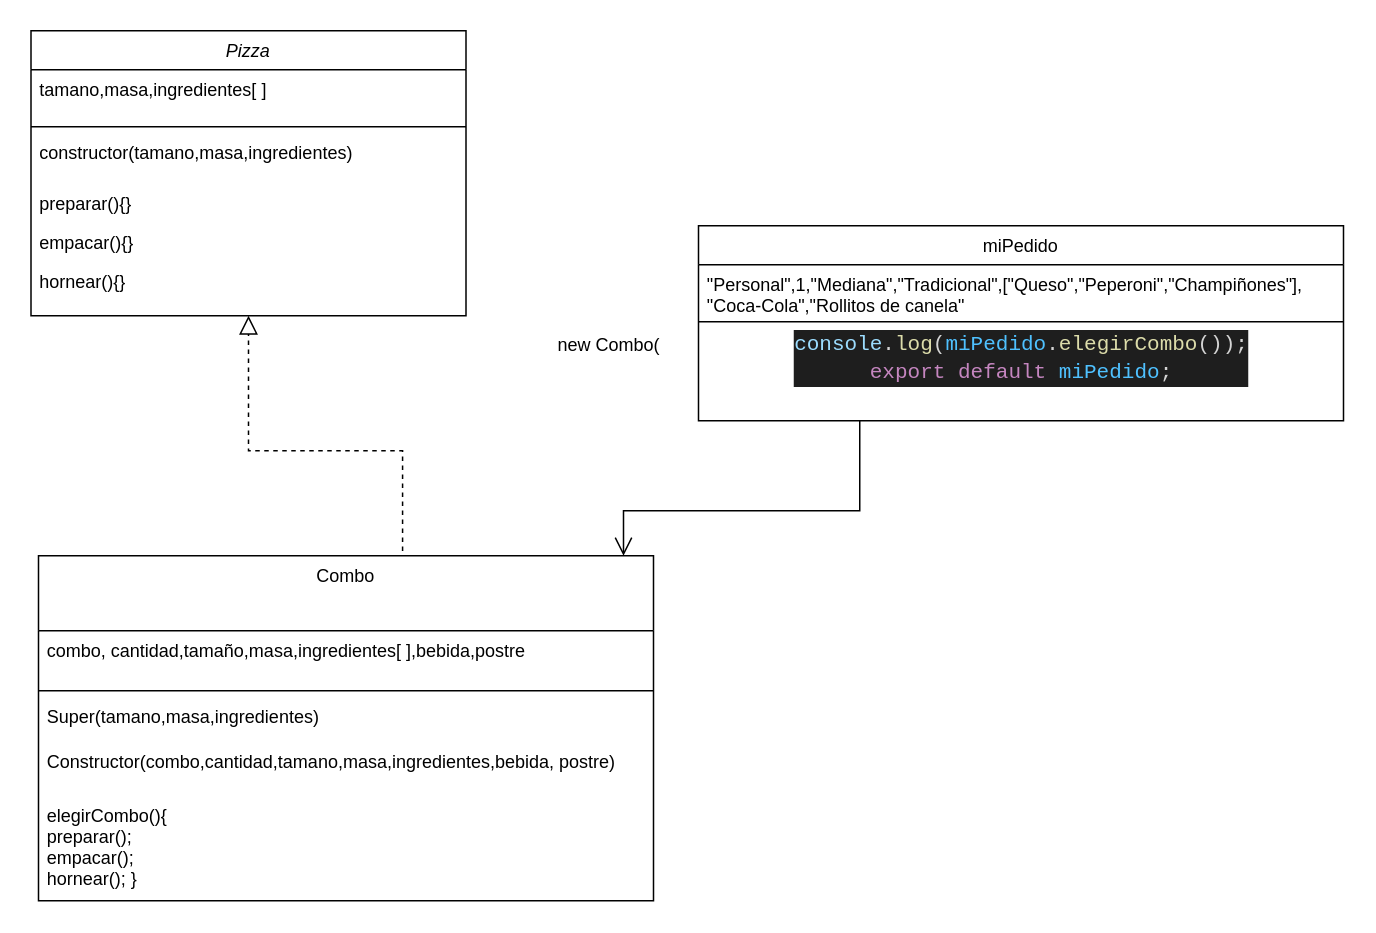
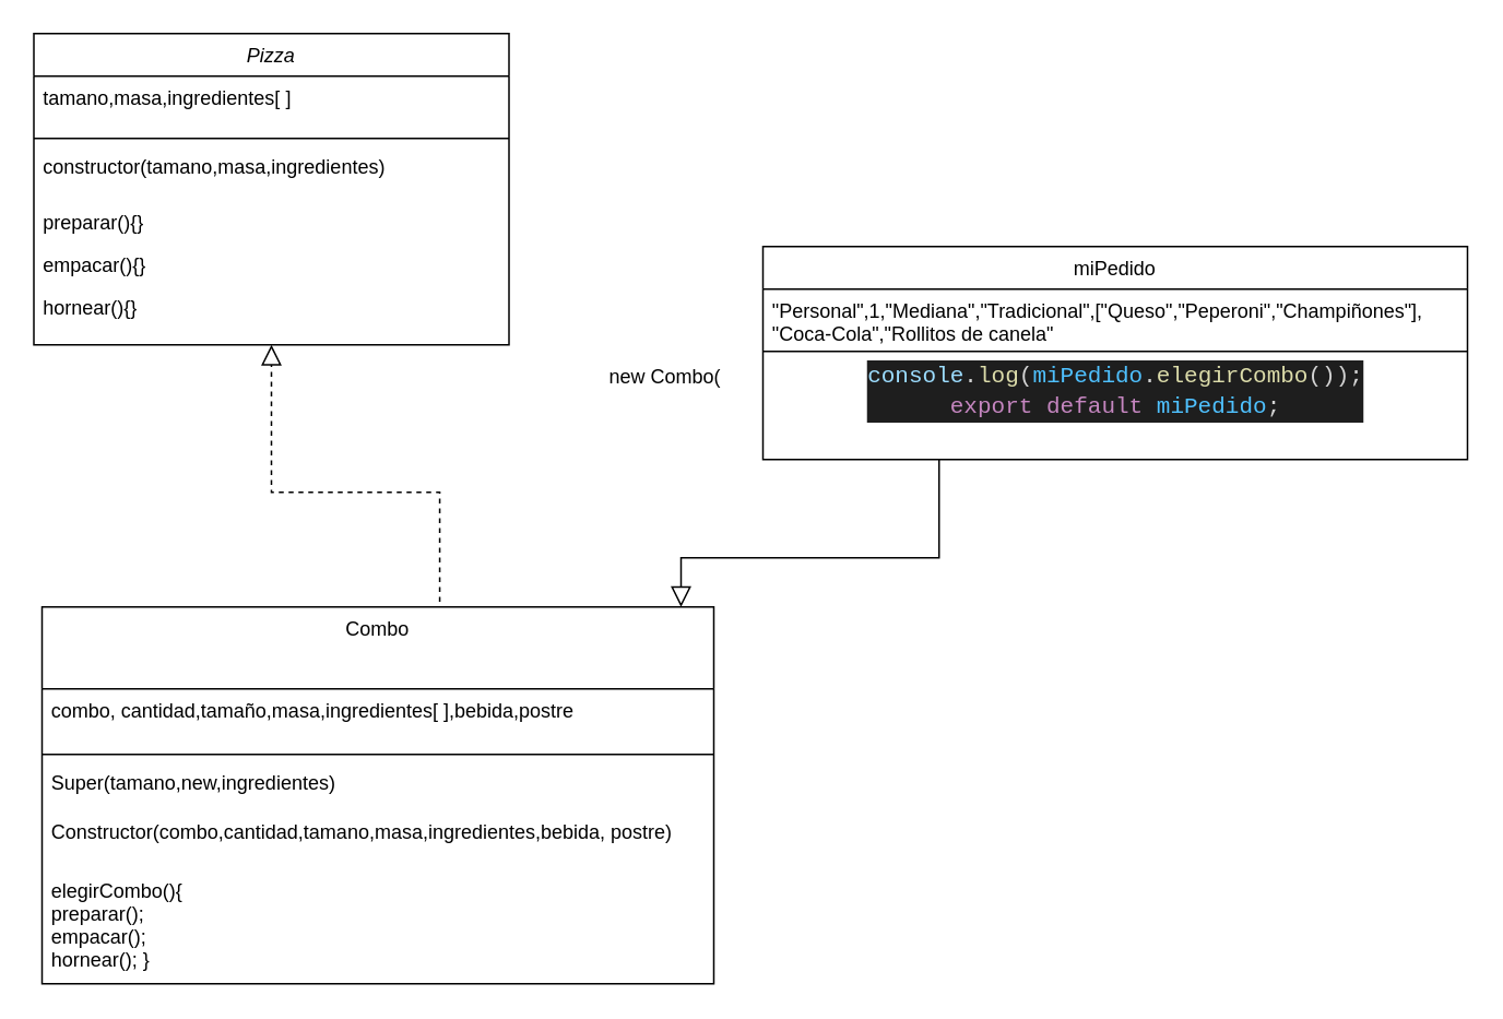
  <mxCell id="0" />
  <mxCell id="1" parent="0" />
  <mxCell id="2" value="" style="endArrow=block;endSize=10;endFill=0;shadow=0;strokeWidth=1;rounded=0;edgeStyle=elbowEdgeStyle;elbow=vertical;exitX=0.592;exitY=-0.014;exitDx=0;exitDy=0;exitPerimeter=0;dashed=1;" parent="1" source="12" target="5" edge="1"><mxGeometry width="160" relative="1" as="geometry"><mxPoint x="295" y="290" as="sourcePoint" /><mxPoint x="195" y="201" as="targetPoint" /><Array as="points"><mxPoint x="335" y="300" /><mxPoint x="185" y="260" /></Array></mxGeometry></mxCell>
  <mxCell id="3" value="new Combo(" style="text;html=1;align=center;verticalAlign=middle;resizable=0;points=[];autosize=1;" parent="1" vertex="1"><mxGeometry x="365" y="220" width="80" height="20" as="geometry" /></mxCell>
- <mxCell id="4" value="" style="endArrow=open;endSize=10;endFill=0;shadow=0;strokeWidth=1;rounded=0;edgeStyle=elbowEdgeStyle;elbow=vertical;exitX=0.25;exitY=1;exitDx=0;exitDy=0;" parent="1" source="18" edge="1" target="12"><mxGeometry width="160" relative="1" as="geometry"><mxPoint x="815" y="440" as="sourcePoint" /><mxPoint x="425" y="330" as="targetPoint" /><Array as="points"><mxPoint x="415" y="340" /><mxPoint x="605" y="290" /><mxPoint x="415" y="310" /><mxPoint x="635" y="300" /><mxPoint x="455" y="290" /><mxPoint x="435" y="310" /><mxPoint x="475" y="370" /><mxPoint x="505" y="310" /><mxPoint x="665" y="410" /><mxPoint x="675" y="450" /><mxPoint x="540.84" y="352" /></Array></mxGeometry></mxCell>
+ <mxCell id="4" value="" style="endArrow=block;endSize=10;endFill=0;shadow=0;strokeWidth=1;rounded=0;edgeStyle=elbowEdgeStyle;elbow=vertical;exitX=0.25;exitY=1;exitDx=0;exitDy=0;" parent="1" source="18" edge="1" target="12"><mxGeometry width="160" relative="1" as="geometry"><mxPoint x="815" y="440" as="sourcePoint" /><mxPoint x="425" y="330" as="targetPoint" /><Array as="points"><mxPoint x="415" y="340" /><mxPoint x="605" y="290" /><mxPoint x="415" y="310" /><mxPoint x="635" y="300" /><mxPoint x="455" y="290" /><mxPoint x="435" y="310" /><mxPoint x="475" y="370" /><mxPoint x="505" y="310" /><mxPoint x="665" y="410" /><mxPoint x="675" y="450" /><mxPoint x="540.84" y="352" /></Array></mxGeometry></mxCell>
  <mxCell id="5" value="Pizza" style="swimlane;fontStyle=2;align=center;verticalAlign=top;childLayout=stackLayout;horizontal=1;startSize=26;horizontalStack=0;resizeParent=1;resizeLast=0;collapsible=1;marginBottom=0;rounded=0;shadow=0;strokeWidth=1;" parent="1" vertex="1"><mxGeometry x="20" y="20" width="290" height="190" as="geometry"><mxRectangle x="230" y="140" width="160" height="26" as="alternateBounds" /></mxGeometry></mxCell>
  <mxCell id="6" value="tamano,masa,ingredientes[ ]" style="text;align=left;verticalAlign=top;spacingLeft=4;spacingRight=4;overflow=hidden;rotatable=0;points=[[0,0.5],[1,0.5]];portConstraint=eastwest;" parent="5" vertex="1"><mxGeometry y="26" width="290" height="34" as="geometry" /></mxCell>
  <mxCell id="7" value="" style="line;html=1;strokeWidth=1;align=left;verticalAlign=middle;spacingTop=-1;spacingLeft=3;spacingRight=3;rotatable=0;labelPosition=right;points=[];portConstraint=eastwest;" parent="5" vertex="1"><mxGeometry y="60" width="290" height="8" as="geometry" /></mxCell>
  <mxCell id="8" value="constructor(tamano,masa,ingredientes)" style="text;align=left;verticalAlign=top;spacingLeft=4;spacingRight=4;overflow=hidden;rotatable=0;points=[[0,0.5],[1,0.5]];portConstraint=eastwest;" vertex="1" parent="5"><mxGeometry y="68" width="290" height="34" as="geometry" /></mxCell>
  <mxCell id="9" value="preparar(){}" style="text;align=left;verticalAlign=top;spacingLeft=4;spacingRight=4;overflow=hidden;rotatable=0;points=[[0,0.5],[1,0.5]];portConstraint=eastwest;" parent="5" vertex="1"><mxGeometry y="102" width="290" height="26" as="geometry" /></mxCell>
  <mxCell id="10" value="empacar(){}" style="text;align=left;verticalAlign=top;spacingLeft=4;spacingRight=4;overflow=hidden;rotatable=0;points=[[0,0.5],[1,0.5]];portConstraint=eastwest;" vertex="1" parent="5"><mxGeometry y="128" width="290" height="26" as="geometry" /></mxCell>
  <mxCell id="11" value="hornear(){}" style="text;align=left;verticalAlign=top;spacingLeft=4;spacingRight=4;overflow=hidden;rotatable=0;points=[[0,0.5],[1,0.5]];portConstraint=eastwest;" vertex="1" parent="5"><mxGeometry y="154" width="290" height="26" as="geometry" /></mxCell>
  <mxCell id="12" value="Combo" style="swimlane;fontStyle=0;align=center;verticalAlign=top;childLayout=stackLayout;horizontal=1;startSize=50;horizontalStack=0;resizeParent=1;resizeLast=0;collapsible=1;marginBottom=0;rounded=0;shadow=0;strokeWidth=1;" parent="1" vertex="1"><mxGeometry x="25" y="370" width="410" height="230" as="geometry"><mxRectangle x="130" y="380" width="160" height="26" as="alternateBounds" /></mxGeometry></mxCell>
  <mxCell id="13" value="combo, cantidad,tamaño,masa,ingredientes[ ],bebida,postre" style="text;align=left;verticalAlign=top;spacingLeft=4;spacingRight=4;overflow=hidden;rotatable=0;points=[[0,0.5],[1,0.5]];portConstraint=eastwest;" parent="12" vertex="1"><mxGeometry y="50" width="410" height="36" as="geometry" /></mxCell>
  <mxCell id="14" value="" style="line;html=1;strokeWidth=1;align=left;verticalAlign=middle;spacingTop=-1;spacingLeft=3;spacingRight=3;rotatable=0;labelPosition=right;points=[];portConstraint=eastwest;" parent="12" vertex="1"><mxGeometry y="86" width="410" height="8" as="geometry" /></mxCell>
- <mxCell id="15" value="Super(tamano,masa,ingredientes)" style="text;align=left;verticalAlign=top;spacingLeft=4;spacingRight=4;overflow=hidden;rotatable=0;points=[[0,0.5],[1,0.5]];portConstraint=eastwest;" parent="12" vertex="1"><mxGeometry y="94" width="410" height="30" as="geometry" /></mxCell>
+ <mxCell id="15" value="Super(tamano,new,ingredientes)" style="text;align=left;verticalAlign=top;spacingLeft=4;spacingRight=4;overflow=hidden;rotatable=0;points=[[0,0.5],[1,0.5]];portConstraint=eastwest;" parent="12" vertex="1"><mxGeometry y="94" width="410" height="30" as="geometry" /></mxCell>
  <mxCell id="16" value="Constructor(combo,cantidad,tamano,masa,ingredientes,bebida, postre)" style="text;align=left;verticalAlign=top;spacingLeft=4;spacingRight=4;overflow=hidden;rotatable=0;points=[[0,0.5],[1,0.5]];portConstraint=eastwest;" vertex="1" parent="12"><mxGeometry y="124" width="410" height="36" as="geometry" /></mxCell>
  <mxCell id="17" value="elegirCombo(){&#10;preparar();&#10;empacar();&#10;hornear(); }" style="text;align=left;verticalAlign=top;spacingLeft=4;spacingRight=4;overflow=hidden;rotatable=0;points=[[0,0.5],[1,0.5]];portConstraint=eastwest;" vertex="1" parent="12"><mxGeometry y="160" width="410" height="70" as="geometry" /></mxCell>
  <mxCell id="18" value="miPedido" style="swimlane;fontStyle=0;align=center;verticalAlign=top;childLayout=stackLayout;horizontal=1;startSize=26;horizontalStack=0;resizeParent=1;resizeLast=0;collapsible=1;marginBottom=0;rounded=0;shadow=0;strokeWidth=1;" parent="1" vertex="1"><mxGeometry x="465" y="150" width="430" height="130" as="geometry"><mxRectangle x="130" y="380" width="160" height="26" as="alternateBounds" /></mxGeometry></mxCell>
  <mxCell id="19" value="&quot;Personal&quot;,1,&quot;Mediana&quot;,&quot;Tradicional&quot;,[&quot;Queso&quot;,&quot;Peperoni&quot;,&quot;Champiñones&quot;],&#10;&quot;Coca-Cola&quot;,&quot;Rollitos de canela&quot;" style="text;align=left;verticalAlign=top;spacingLeft=4;spacingRight=4;overflow=hidden;rotatable=0;points=[[0,0.5],[1,0.5]];portConstraint=eastwest;" parent="18" vertex="1"><mxGeometry y="26" width="430" height="34" as="geometry" /></mxCell>
  <mxCell id="20" value="" style="line;html=1;strokeWidth=1;align=left;verticalAlign=middle;spacingTop=-1;spacingLeft=3;spacingRight=3;rotatable=0;labelPosition=right;points=[];portConstraint=eastwest;" parent="18" vertex="1"><mxGeometry y="60" width="430" height="8" as="geometry" /></mxCell>
  <mxCell id="21" value="&lt;div style=&quot;color: rgb(212 , 212 , 212) ; background-color: rgb(30 , 30 , 30) ; font-family: &amp;#34;consolas&amp;#34; , &amp;#34;courier new&amp;#34; , monospace ; font-weight: normal ; font-size: 14px ; line-height: 19px&quot;&gt;&lt;div&gt;&lt;span style=&quot;color: #9cdcfe&quot;&gt;console&lt;/span&gt;&lt;span style=&quot;color: #d4d4d4&quot;&gt;.&lt;/span&gt;&lt;span style=&quot;color: #dcdcaa&quot;&gt;log&lt;/span&gt;&lt;span style=&quot;color: #d4d4d4&quot;&gt;(&lt;/span&gt;&lt;span style=&quot;color: #4fc1ff&quot;&gt;miPedido&lt;/span&gt;&lt;span style=&quot;color: #d4d4d4&quot;&gt;.&lt;/span&gt;&lt;span style=&quot;color: #dcdcaa&quot;&gt;elegirCombo&lt;/span&gt;&lt;span style=&quot;color: #d4d4d4&quot;&gt;());&lt;/span&gt;&lt;/div&gt;&lt;div&gt;&lt;span style=&quot;color: #c586c0&quot;&gt;export&lt;/span&gt;&lt;span style=&quot;color: #d4d4d4&quot;&gt;&amp;nbsp;&lt;/span&gt;&lt;span style=&quot;color: #c586c0&quot;&gt;default&lt;/span&gt;&lt;span style=&quot;color: #d4d4d4&quot;&gt;&amp;nbsp;&lt;/span&gt;&lt;span style=&quot;color: #4fc1ff&quot;&gt;miPedido&lt;/span&gt;&lt;span style=&quot;color: #d4d4d4&quot;&gt;;&lt;/span&gt;&lt;/div&gt;&lt;/div&gt;" style="text;html=1;align=center;verticalAlign=middle;resizable=0;points=[];autosize=1;" parent="18" vertex="1"><mxGeometry y="68" width="430" height="40" as="geometry" /></mxCell>
